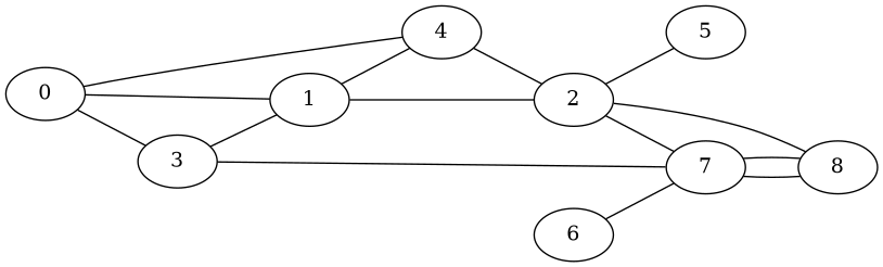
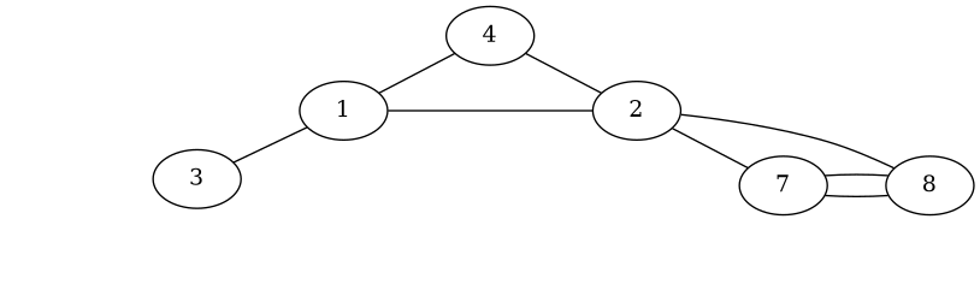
  graph {
    rankdir=LR
    node [fillcolor=white style=filled]
-   0
    1
    3
    4
    2
    7
-   5
    8
-   6
-   0 -- 1
-   0 -- 3
-   0 -- 4
    1 -- 4
    1 -- 2
    3 -- 1
-   3 -- 7
    4 -- 2
    2 -- 7
-   2 -- 5
    2 -- 8
    7 -- 8
    7 -- 8
-   6 -- 7
  }
